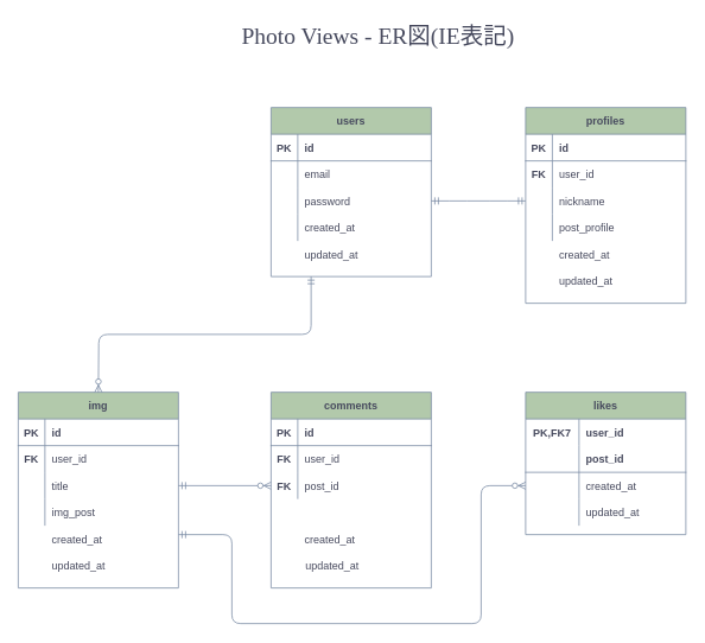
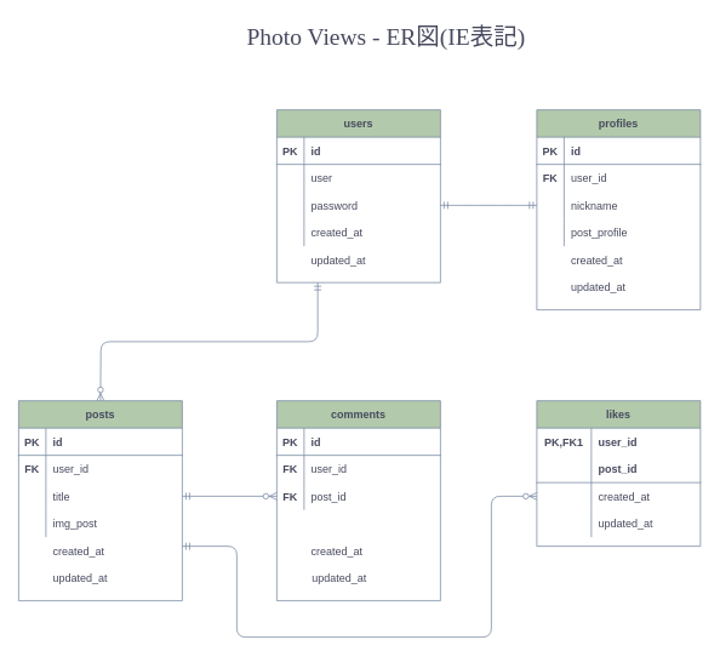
  <mxCell id="0" />
  <mxCell id="1" parent="0" />
  <mxCell id="2" value="" style="group;fontColor=#46495D;" parent="1" vertex="1" connectable="0"><mxGeometry x="590" y="120" width="180" height="230" as="geometry" /></mxCell>
  <mxCell id="3" value="profiles" style="shape=table;startSize=30;container=1;collapsible=1;childLayout=tableLayout;fixedRows=1;rowLines=0;fontStyle=1;align=center;resizeLast=1;fillColor=#B2C9AB;strokeColor=#788AA3;fontColor=#46495D;" parent="2" vertex="1"><mxGeometry width="180" height="220" as="geometry"><mxRectangle x="150" y="170" width="60" height="30" as="alternateBounds" /></mxGeometry></mxCell>
  <mxCell id="4" value="" style="shape=partialRectangle;collapsible=0;dropTarget=0;pointerEvents=0;fillColor=none;top=0;left=0;bottom=1;right=0;points=[[0,0.5],[1,0.5]];portConstraint=eastwest;strokeColor=#788AA3;fontColor=#46495D;" parent="3" vertex="1"><mxGeometry y="30" width="180" height="30" as="geometry" /></mxCell>
  <mxCell id="5" value="PK" style="shape=partialRectangle;connectable=0;fillColor=none;top=0;left=0;bottom=0;right=0;fontStyle=1;overflow=hidden;strokeColor=#788AA3;fontColor=#46495D;" parent="4" vertex="1"><mxGeometry width="30" height="30" as="geometry" /></mxCell>
  <mxCell id="6" value="id" style="shape=partialRectangle;connectable=0;fillColor=none;top=0;left=0;bottom=0;right=0;align=left;spacingLeft=6;fontStyle=1;overflow=hidden;strokeColor=#788AA3;fontColor=#46495D;" parent="4" vertex="1"><mxGeometry x="30" width="150" height="30" as="geometry" /></mxCell>
  <mxCell id="7" value="" style="shape=partialRectangle;collapsible=0;dropTarget=0;pointerEvents=0;fillColor=none;top=0;left=0;bottom=0;right=0;points=[[0,0.5],[1,0.5]];portConstraint=eastwest;strokeColor=#788AA3;fontColor=#46495D;" parent="3" vertex="1"><mxGeometry y="60" width="180" height="30" as="geometry" /></mxCell>
  <mxCell id="8" value="FK" style="shape=partialRectangle;connectable=0;fillColor=none;top=0;left=0;bottom=0;right=0;editable=1;overflow=hidden;fontStyle=1;strokeColor=#788AA3;fontColor=#46495D;" parent="7" vertex="1"><mxGeometry width="30" height="30" as="geometry" /></mxCell>
  <mxCell id="9" value="user_id" style="shape=partialRectangle;connectable=0;fillColor=none;top=0;left=0;bottom=0;right=0;align=left;spacingLeft=6;overflow=hidden;strokeColor=#788AA3;fontColor=#46495D;" parent="7" vertex="1"><mxGeometry x="30" width="150" height="30" as="geometry" /></mxCell>
  <mxCell id="10" value="" style="shape=partialRectangle;collapsible=0;dropTarget=0;pointerEvents=0;fillColor=none;top=0;left=0;bottom=0;right=0;points=[[0,0.5],[1,0.5]];portConstraint=eastwest;strokeColor=#788AA3;fontColor=#46495D;" parent="3" vertex="1"><mxGeometry y="90" width="180" height="30" as="geometry" /></mxCell>
  <mxCell id="11" value="" style="shape=partialRectangle;connectable=0;fillColor=none;top=0;left=0;bottom=0;right=0;editable=1;overflow=hidden;strokeColor=#788AA3;fontColor=#46495D;" parent="10" vertex="1"><mxGeometry width="30" height="30" as="geometry" /></mxCell>
  <mxCell id="12" value="nickname" style="shape=partialRectangle;connectable=0;fillColor=none;top=0;left=0;bottom=0;right=0;align=left;spacingLeft=6;overflow=hidden;strokeColor=#788AA3;fontColor=#46495D;" parent="10" vertex="1"><mxGeometry x="30" width="150" height="30" as="geometry" /></mxCell>
  <mxCell id="13" value="" style="shape=partialRectangle;collapsible=0;dropTarget=0;pointerEvents=0;fillColor=none;top=0;left=0;bottom=0;right=0;points=[[0,0.5],[1,0.5]];portConstraint=eastwest;strokeColor=#788AA3;fontColor=#46495D;" parent="3" vertex="1"><mxGeometry y="120" width="180" height="30" as="geometry" /></mxCell>
  <mxCell id="14" value="" style="shape=partialRectangle;connectable=0;fillColor=none;top=0;left=0;bottom=0;right=0;editable=1;overflow=hidden;strokeColor=#788AA3;fontColor=#46495D;" parent="13" vertex="1"><mxGeometry width="30" height="30" as="geometry" /></mxCell>
  <mxCell id="15" value="post_profile" style="shape=partialRectangle;connectable=0;fillColor=none;top=0;left=0;bottom=0;right=0;align=left;spacingLeft=6;overflow=hidden;strokeColor=#788AA3;fontColor=#46495D;" parent="13" vertex="1"><mxGeometry x="30" width="150" height="30" as="geometry" /></mxCell>
  <mxCell id="16" value="updated_at" style="shape=partialRectangle;connectable=0;fillColor=none;top=0;left=0;bottom=0;right=0;align=left;spacingLeft=6;overflow=hidden;strokeColor=#788AA3;fontColor=#46495D;" parent="2" vertex="1"><mxGeometry x="30" y="180" width="150" height="30" as="geometry" /></mxCell>
  <mxCell id="17" value="created_at" style="shape=partialRectangle;connectable=0;fillColor=none;top=0;left=0;bottom=0;right=0;align=left;spacingLeft=6;overflow=hidden;strokeColor=#788AA3;fontColor=#46495D;" parent="2" vertex="1"><mxGeometry x="30" y="150" width="150" height="30" as="geometry" /></mxCell>
  <mxCell id="18" value="" style="group;fontColor=#46495D;" parent="1" vertex="1" connectable="0"><mxGeometry x="304" y="120" width="180" height="190" as="geometry" /></mxCell>
  <mxCell id="19" value="users" style="shape=table;startSize=30;container=1;collapsible=1;childLayout=tableLayout;fixedRows=1;rowLines=0;fontStyle=1;align=center;resizeLast=1;fillColor=#B2C9AB;strokeColor=#788AA3;fontColor=#46495D;" parent="18" vertex="1"><mxGeometry width="180" height="190" as="geometry"><mxRectangle x="150" y="170" width="60" height="30" as="alternateBounds" /></mxGeometry></mxCell>
  <mxCell id="20" value="" style="shape=partialRectangle;collapsible=0;dropTarget=0;pointerEvents=0;fillColor=none;top=0;left=0;bottom=1;right=0;points=[[0,0.5],[1,0.5]];portConstraint=eastwest;strokeColor=#788AA3;fontColor=#46495D;" parent="19" vertex="1"><mxGeometry y="30" width="180" height="30" as="geometry" /></mxCell>
  <mxCell id="21" value="PK" style="shape=partialRectangle;connectable=0;fillColor=none;top=0;left=0;bottom=0;right=0;fontStyle=1;overflow=hidden;strokeColor=#788AA3;fontColor=#46495D;" parent="20" vertex="1"><mxGeometry width="30" height="30" as="geometry" /></mxCell>
  <mxCell id="22" value="id" style="shape=partialRectangle;connectable=0;fillColor=none;top=0;left=0;bottom=0;right=0;align=left;spacingLeft=6;fontStyle=1;overflow=hidden;strokeColor=#788AA3;fontColor=#46495D;" parent="20" vertex="1"><mxGeometry x="30" width="150" height="30" as="geometry" /></mxCell>
  <mxCell id="23" value="" style="shape=partialRectangle;collapsible=0;dropTarget=0;pointerEvents=0;fillColor=none;top=0;left=0;bottom=0;right=0;points=[[0,0.5],[1,0.5]];portConstraint=eastwest;strokeColor=#788AA3;fontColor=#46495D;" parent="19" vertex="1"><mxGeometry y="60" width="180" height="30" as="geometry" /></mxCell>
  <mxCell id="24" value="" style="shape=partialRectangle;connectable=0;fillColor=none;top=0;left=0;bottom=0;right=0;editable=1;overflow=hidden;strokeColor=#788AA3;fontColor=#46495D;" parent="23" vertex="1"><mxGeometry width="30" height="30" as="geometry" /></mxCell>
- <mxCell id="25" value="email" style="shape=partialRectangle;connectable=0;fillColor=none;top=0;left=0;bottom=0;right=0;align=left;spacingLeft=6;overflow=hidden;strokeColor=#788AA3;fontColor=#46495D;" parent="23" vertex="1"><mxGeometry x="30" width="150" height="30" as="geometry" /></mxCell>
+ <mxCell id="25" value="user" style="shape=partialRectangle;connectable=0;fillColor=none;top=0;left=0;bottom=0;right=0;align=left;spacingLeft=6;overflow=hidden;strokeColor=#788AA3;fontColor=#46495D;" parent="23" vertex="1"><mxGeometry x="30" width="150" height="30" as="geometry" /></mxCell>
  <mxCell id="26" value="" style="shape=partialRectangle;collapsible=0;dropTarget=0;pointerEvents=0;fillColor=none;top=0;left=0;bottom=0;right=0;points=[[0,0.5],[1,0.5]];portConstraint=eastwest;strokeColor=#788AA3;fontColor=#46495D;" parent="19" vertex="1"><mxGeometry y="90" width="180" height="30" as="geometry" /></mxCell>
  <mxCell id="27" value="" style="shape=partialRectangle;connectable=0;fillColor=none;top=0;left=0;bottom=0;right=0;editable=1;overflow=hidden;strokeColor=#788AA3;fontColor=#46495D;" parent="26" vertex="1"><mxGeometry width="30" height="30" as="geometry" /></mxCell>
  <mxCell id="28" value="password" style="shape=partialRectangle;connectable=0;fillColor=none;top=0;left=0;bottom=0;right=0;align=left;spacingLeft=6;overflow=hidden;strokeColor=#788AA3;fontColor=#46495D;" parent="26" vertex="1"><mxGeometry x="30" width="150" height="30" as="geometry" /></mxCell>
  <mxCell id="29" value="" style="shape=partialRectangle;collapsible=0;dropTarget=0;pointerEvents=0;fillColor=none;top=0;left=0;bottom=0;right=0;points=[[0,0.5],[1,0.5]];portConstraint=eastwest;strokeColor=#788AA3;fontColor=#46495D;" parent="19" vertex="1"><mxGeometry y="120" width="180" height="30" as="geometry" /></mxCell>
  <mxCell id="30" value="" style="shape=partialRectangle;connectable=0;fillColor=none;top=0;left=0;bottom=0;right=0;editable=1;overflow=hidden;strokeColor=#788AA3;fontColor=#46495D;" parent="29" vertex="1"><mxGeometry width="30" height="30" as="geometry" /></mxCell>
  <mxCell id="31" value="created_at" style="shape=partialRectangle;connectable=0;fillColor=none;top=0;left=0;bottom=0;right=0;align=left;spacingLeft=6;overflow=hidden;strokeColor=#788AA3;fontColor=#46495D;" parent="29" vertex="1"><mxGeometry x="30" width="150" height="30" as="geometry" /></mxCell>
  <mxCell id="32" value="updated_at" style="shape=partialRectangle;connectable=0;fillColor=none;top=0;left=0;bottom=0;right=0;align=left;spacingLeft=6;overflow=hidden;strokeColor=#788AA3;fontColor=#46495D;" parent="18" vertex="1"><mxGeometry x="30" y="150" width="150" height="30" as="geometry" /></mxCell>
  <mxCell id="33" value="" style="group;fontColor=#46495D;" parent="1" vertex="1" connectable="0"><mxGeometry x="320" y="430" width="180" height="230" as="geometry" /></mxCell>
  <mxCell id="34" value="" style="group;fontColor=#46495D;" parent="33" vertex="1" connectable="0"><mxGeometry x="-16" y="-40" width="181" height="220" as="geometry" /></mxCell>
  <mxCell id="35" value="comments" style="shape=table;startSize=30;container=1;collapsible=1;childLayout=tableLayout;fixedRows=1;rowLines=0;fontStyle=1;align=center;resizeLast=1;fillColor=#B2C9AB;strokeColor=#788AA3;fontColor=#46495D;" parent="34" vertex="1"><mxGeometry y="50" width="180" height="220" as="geometry"><mxRectangle x="150" y="170" width="60" height="30" as="alternateBounds" /></mxGeometry></mxCell>
  <mxCell id="36" value="" style="shape=partialRectangle;collapsible=0;dropTarget=0;pointerEvents=0;fillColor=none;top=0;left=0;bottom=1;right=0;points=[[0,0.5],[1,0.5]];portConstraint=eastwest;strokeColor=#788AA3;fontColor=#46495D;" parent="35" vertex="1"><mxGeometry y="30" width="180" height="30" as="geometry" /></mxCell>
  <mxCell id="37" value="PK" style="shape=partialRectangle;connectable=0;fillColor=none;top=0;left=0;bottom=0;right=0;fontStyle=1;overflow=hidden;strokeColor=#788AA3;fontColor=#46495D;" parent="36" vertex="1"><mxGeometry width="30" height="30" as="geometry" /></mxCell>
  <mxCell id="38" value="id" style="shape=partialRectangle;connectable=0;fillColor=none;top=0;left=0;bottom=0;right=0;align=left;spacingLeft=6;fontStyle=1;overflow=hidden;strokeColor=#788AA3;fontColor=#46495D;" parent="36" vertex="1"><mxGeometry x="30" width="150" height="30" as="geometry" /></mxCell>
  <mxCell id="39" value="" style="shape=partialRectangle;collapsible=0;dropTarget=0;pointerEvents=0;fillColor=none;top=0;left=0;bottom=0;right=0;points=[[0,0.5],[1,0.5]];portConstraint=eastwest;strokeColor=#788AA3;fontColor=#46495D;" parent="35" vertex="1"><mxGeometry y="60" width="180" height="30" as="geometry" /></mxCell>
  <mxCell id="40" value="FK" style="shape=partialRectangle;connectable=0;fillColor=none;top=0;left=0;bottom=0;right=0;editable=1;overflow=hidden;fontStyle=1;strokeColor=#788AA3;fontColor=#46495D;" parent="39" vertex="1"><mxGeometry width="30" height="30" as="geometry" /></mxCell>
  <mxCell id="41" value="user_id" style="shape=partialRectangle;connectable=0;fillColor=none;top=0;left=0;bottom=0;right=0;align=left;spacingLeft=6;overflow=hidden;strokeColor=#788AA3;fontColor=#46495D;" parent="39" vertex="1"><mxGeometry x="30" width="150" height="30" as="geometry" /></mxCell>
  <mxCell id="42" value="" style="shape=partialRectangle;collapsible=0;dropTarget=0;pointerEvents=0;fillColor=none;top=0;left=0;bottom=0;right=0;points=[[0,0.5],[1,0.5]];portConstraint=eastwest;strokeColor=#788AA3;fontColor=#46495D;" parent="35" vertex="1"><mxGeometry y="90" width="180" height="30" as="geometry" /></mxCell>
  <mxCell id="43" value="FK" style="shape=partialRectangle;connectable=0;fillColor=none;top=0;left=0;bottom=0;right=0;editable=1;overflow=hidden;fontStyle=1;strokeColor=#788AA3;fontColor=#46495D;" parent="42" vertex="1"><mxGeometry width="30" height="30" as="geometry" /></mxCell>
  <mxCell id="44" value="post_id" style="shape=partialRectangle;connectable=0;fillColor=none;top=0;left=0;bottom=0;right=0;align=left;spacingLeft=6;overflow=hidden;strokeColor=#788AA3;fontColor=#46495D;" parent="42" vertex="1"><mxGeometry x="30" width="150" height="30" as="geometry" /></mxCell>
  <mxCell id="45" value="" style="shape=partialRectangle;collapsible=0;dropTarget=0;pointerEvents=0;fillColor=none;top=0;left=0;bottom=0;right=0;points=[[0,0.5],[1,0.5]];portConstraint=eastwest;strokeColor=#788AA3;fontColor=#46495D;" parent="35" vertex="1"><mxGeometry y="120" width="180" height="30" as="geometry" /></mxCell>
  <mxCell id="46" value="" style="shape=partialRectangle;connectable=0;fillColor=none;top=0;left=0;bottom=0;right=0;editable=1;overflow=hidden;strokeColor=#788AA3;fontColor=#46495D;" parent="45" vertex="1"><mxGeometry width="30" height="30" as="geometry" /></mxCell>
  <mxCell id="47" value="created_at" style="shape=partialRectangle;connectable=0;fillColor=none;top=0;left=0;bottom=0;right=0;align=left;spacingLeft=6;overflow=hidden;strokeColor=#788AA3;fontColor=#46495D;" parent="34" vertex="1"><mxGeometry x="30" y="200" width="150" height="30" as="geometry" /></mxCell>
  <mxCell id="48" value="updated_at" style="shape=partialRectangle;connectable=0;fillColor=none;top=0;left=0;bottom=0;right=0;align=left;spacingLeft=6;overflow=hidden;strokeColor=#788AA3;fontColor=#46495D;" parent="33" vertex="1"><mxGeometry x="15" y="190" width="150" height="30" as="geometry" /></mxCell>
  <mxCell id="49" value="" style="group;fontColor=#46495D;" parent="1" vertex="1" connectable="0"><mxGeometry x="20" y="440" width="250" height="230" as="geometry" /></mxCell>
  <mxCell id="50" value="" style="group;fontColor=#46495D;" parent="49" vertex="1" connectable="0"><mxGeometry width="180" height="220" as="geometry" /></mxCell>
- <mxCell id="51" value="img" style="shape=table;startSize=30;container=1;collapsible=1;childLayout=tableLayout;fixedRows=1;rowLines=0;fontStyle=1;align=center;resizeLast=1;fillColor=#B2C9AB;strokeColor=#788AA3;fontColor=#46495D;" parent="50" vertex="1"><mxGeometry width="180" height="220" as="geometry"><mxRectangle x="150" y="170" width="60" height="30" as="alternateBounds" /></mxGeometry></mxCell>
+ <mxCell id="51" value="posts" style="shape=table;startSize=30;container=1;collapsible=1;childLayout=tableLayout;fixedRows=1;rowLines=0;fontStyle=1;align=center;resizeLast=1;fillColor=#B2C9AB;strokeColor=#788AA3;fontColor=#46495D;" parent="50" vertex="1"><mxGeometry width="180" height="220" as="geometry"><mxRectangle x="150" y="170" width="60" height="30" as="alternateBounds" /></mxGeometry></mxCell>
  <mxCell id="52" value="" style="shape=partialRectangle;collapsible=0;dropTarget=0;pointerEvents=0;fillColor=none;top=0;left=0;bottom=1;right=0;points=[[0,0.5],[1,0.5]];portConstraint=eastwest;strokeColor=#788AA3;fontColor=#46495D;" parent="51" vertex="1"><mxGeometry y="30" width="180" height="30" as="geometry" /></mxCell>
  <mxCell id="53" value="PK" style="shape=partialRectangle;connectable=0;fillColor=none;top=0;left=0;bottom=0;right=0;fontStyle=1;overflow=hidden;strokeColor=#788AA3;fontColor=#46495D;" parent="52" vertex="1"><mxGeometry width="30" height="30" as="geometry" /></mxCell>
  <mxCell id="54" value="id" style="shape=partialRectangle;connectable=0;fillColor=none;top=0;left=0;bottom=0;right=0;align=left;spacingLeft=6;fontStyle=1;overflow=hidden;strokeColor=#788AA3;fontColor=#46495D;" parent="52" vertex="1"><mxGeometry x="30" width="150" height="30" as="geometry" /></mxCell>
  <mxCell id="55" value="" style="shape=partialRectangle;collapsible=0;dropTarget=0;pointerEvents=0;fillColor=none;top=0;left=0;bottom=0;right=0;points=[[0,0.5],[1,0.5]];portConstraint=eastwest;strokeColor=#788AA3;fontColor=#46495D;" parent="51" vertex="1"><mxGeometry y="60" width="180" height="30" as="geometry" /></mxCell>
  <mxCell id="56" value="FK" style="shape=partialRectangle;connectable=0;fillColor=none;top=0;left=0;bottom=0;right=0;editable=1;overflow=hidden;fontStyle=1;strokeColor=#788AA3;fontColor=#46495D;" parent="55" vertex="1"><mxGeometry width="30" height="30" as="geometry" /></mxCell>
  <mxCell id="57" value="user_id" style="shape=partialRectangle;connectable=0;fillColor=none;top=0;left=0;bottom=0;right=0;align=left;spacingLeft=6;overflow=hidden;strokeColor=#788AA3;fontColor=#46495D;" parent="55" vertex="1"><mxGeometry x="30" width="150" height="30" as="geometry" /></mxCell>
  <mxCell id="58" value="" style="shape=partialRectangle;collapsible=0;dropTarget=0;pointerEvents=0;fillColor=none;top=0;left=0;bottom=0;right=0;points=[[0,0.5],[1,0.5]];portConstraint=eastwest;strokeColor=#788AA3;fontColor=#46495D;" parent="51" vertex="1"><mxGeometry y="90" width="180" height="30" as="geometry" /></mxCell>
  <mxCell id="59" value="" style="shape=partialRectangle;connectable=0;fillColor=none;top=0;left=0;bottom=0;right=0;editable=1;overflow=hidden;fontStyle=1;strokeColor=#788AA3;fontColor=#46495D;" parent="58" vertex="1"><mxGeometry width="30" height="30" as="geometry" /></mxCell>
  <mxCell id="60" value="title" style="shape=partialRectangle;connectable=0;fillColor=none;top=0;left=0;bottom=0;right=0;align=left;spacingLeft=6;overflow=hidden;strokeColor=#788AA3;fontColor=#46495D;" parent="58" vertex="1"><mxGeometry x="30" width="150" height="30" as="geometry" /></mxCell>
  <mxCell id="61" value="" style="shape=partialRectangle;collapsible=0;dropTarget=0;pointerEvents=0;fillColor=none;top=0;left=0;bottom=0;right=0;points=[[0,0.5],[1,0.5]];portConstraint=eastwest;strokeColor=#788AA3;fontColor=#46495D;" parent="51" vertex="1"><mxGeometry y="120" width="180" height="30" as="geometry" /></mxCell>
  <mxCell id="62" value="" style="shape=partialRectangle;connectable=0;fillColor=none;top=0;left=0;bottom=0;right=0;editable=1;overflow=hidden;strokeColor=#788AA3;fontColor=#46495D;" parent="61" vertex="1"><mxGeometry width="30" height="30" as="geometry" /></mxCell>
  <mxCell id="63" value="img_post" style="shape=partialRectangle;connectable=0;fillColor=none;top=0;left=0;bottom=0;right=0;align=left;spacingLeft=6;overflow=hidden;strokeColor=#788AA3;fontColor=#46495D;" parent="61" vertex="1"><mxGeometry x="30" width="150" height="30" as="geometry" /></mxCell>
  <mxCell id="64" value="updated_at" style="shape=partialRectangle;connectable=0;fillColor=none;top=0;left=0;bottom=0;right=0;align=left;spacingLeft=6;overflow=hidden;strokeColor=#788AA3;fontColor=#46495D;" parent="50" vertex="1"><mxGeometry x="30" y="180" width="150" height="30" as="geometry" /></mxCell>
  <mxCell id="65" value="created_at" style="shape=partialRectangle;connectable=0;fillColor=none;top=0;left=0;bottom=0;right=0;align=left;spacingLeft=6;overflow=hidden;strokeColor=#788AA3;fontColor=#46495D;" parent="50" vertex="1"><mxGeometry x="30" y="150" width="150" height="30" as="geometry" /></mxCell>
  <mxCell id="66" value="likes" style="shape=table;startSize=30;container=1;collapsible=1;childLayout=tableLayout;fixedRows=1;rowLines=0;fontStyle=1;align=center;resizeLast=1;fillColor=#B2C9AB;strokeColor=#788AA3;fontColor=#46495D;" parent="1" vertex="1"><mxGeometry x="590" y="440" width="180" height="160" as="geometry" /></mxCell>
  <mxCell id="67" value="" style="shape=partialRectangle;collapsible=0;dropTarget=0;pointerEvents=0;fillColor=none;top=0;left=0;bottom=0;right=0;points=[[0,0.5],[1,0.5]];portConstraint=eastwest;strokeColor=#788AA3;fontColor=#46495D;" parent="66" vertex="1"><mxGeometry y="30" width="180" height="30" as="geometry" /></mxCell>
- <mxCell id="68" value="PK,FK7" style="shape=partialRectangle;connectable=0;fillColor=none;top=0;left=0;bottom=0;right=0;fontStyle=1;overflow=hidden;strokeColor=#788AA3;fontColor=#46495D;" parent="67" vertex="1"><mxGeometry width="60" height="30" as="geometry" /></mxCell>
+ <mxCell id="68" value="PK,FK1" style="shape=partialRectangle;connectable=0;fillColor=none;top=0;left=0;bottom=0;right=0;fontStyle=1;overflow=hidden;strokeColor=#788AA3;fontColor=#46495D;" parent="67" vertex="1"><mxGeometry width="60" height="30" as="geometry" /></mxCell>
  <mxCell id="69" value="user_id" style="shape=partialRectangle;connectable=0;fillColor=none;top=0;left=0;bottom=0;right=0;align=left;spacingLeft=6;fontStyle=1;overflow=hidden;strokeColor=#788AA3;fontColor=#46495D;" parent="67" vertex="1"><mxGeometry x="60" width="120" height="30" as="geometry" /></mxCell>
  <mxCell id="70" value="" style="shape=partialRectangle;collapsible=0;dropTarget=0;pointerEvents=0;fillColor=none;top=0;left=0;bottom=1;right=0;points=[[0,0.5],[1,0.5]];portConstraint=eastwest;strokeColor=#788AA3;fontColor=#46495D;" parent="66" vertex="1"><mxGeometry y="60" width="180" height="30" as="geometry" /></mxCell>
  <mxCell id="71" value="post_id" style="shape=partialRectangle;connectable=0;fillColor=none;top=0;left=0;bottom=0;right=0;align=left;spacingLeft=6;fontStyle=1;overflow=hidden;strokeColor=#788AA3;fontColor=#46495D;" parent="70" vertex="1"><mxGeometry x="60" width="120" height="30" as="geometry" /></mxCell>
  <mxCell id="72" value="" style="shape=partialRectangle;collapsible=0;dropTarget=0;pointerEvents=0;fillColor=none;top=0;left=0;bottom=0;right=0;points=[[0,0.5],[1,0.5]];portConstraint=eastwest;strokeColor=#788AA3;fontColor=#46495D;" parent="66" vertex="1"><mxGeometry y="90" width="180" height="30" as="geometry" /></mxCell>
  <mxCell id="73" value="" style="shape=partialRectangle;connectable=0;fillColor=none;top=0;left=0;bottom=0;right=0;editable=1;overflow=hidden;strokeColor=#788AA3;fontColor=#46495D;" parent="72" vertex="1"><mxGeometry width="60" height="30" as="geometry" /></mxCell>
  <mxCell id="74" value="created_at" style="shape=partialRectangle;connectable=0;fillColor=none;top=0;left=0;bottom=0;right=0;align=left;spacingLeft=6;overflow=hidden;strokeColor=#788AA3;fontColor=#46495D;" parent="72" vertex="1"><mxGeometry x="60" width="120" height="30" as="geometry" /></mxCell>
  <mxCell id="75" value="" style="shape=partialRectangle;collapsible=0;dropTarget=0;pointerEvents=0;fillColor=none;top=0;left=0;bottom=0;right=0;points=[[0,0.5],[1,0.5]];portConstraint=eastwest;strokeColor=#788AA3;fontColor=#46495D;" parent="66" vertex="1"><mxGeometry y="120" width="180" height="30" as="geometry" /></mxCell>
  <mxCell id="76" value="" style="shape=partialRectangle;connectable=0;fillColor=none;top=0;left=0;bottom=0;right=0;editable=1;overflow=hidden;strokeColor=#788AA3;fontColor=#46495D;" parent="75" vertex="1"><mxGeometry width="60" height="30" as="geometry" /></mxCell>
  <mxCell id="77" value="updated_at" style="shape=partialRectangle;connectable=0;fillColor=none;top=0;left=0;bottom=0;right=0;align=left;spacingLeft=6;overflow=hidden;strokeColor=#788AA3;fontColor=#46495D;" parent="75" vertex="1"><mxGeometry x="60" width="120" height="30" as="geometry" /></mxCell>
  <mxCell id="78" value="Photo Views - ER図(IE表記)" style="text;html=1;align=center;verticalAlign=middle;resizable=0;points=[];autosize=1;fontSize=26;fontFamily=Verdana;fontColor=#46495D;" parent="1" vertex="1"><mxGeometry x="239" y="20" width="370" height="40" as="geometry" /></mxCell>
  <mxCell id="79" value="" style="edgeStyle=entityRelationEdgeStyle;fontSize=12;html=1;endArrow=ERmandOne;startArrow=ERmandOne;entryX=0;entryY=0.5;entryDx=0;entryDy=0;strokeColor=#788AA3;fontColor=#46495D;" parent="1" source="26" target="10" edge="1"><mxGeometry width="100" height="100" relative="1" as="geometry"><mxPoint x="480" y="360" as="sourcePoint" /><mxPoint x="580" y="260" as="targetPoint" /></mxGeometry></mxCell>
  <mxCell id="80" value="" style="edgeStyle=orthogonalEdgeStyle;fontSize=12;html=1;endArrow=ERzeroToMany;startArrow=ERmandOne;exitX=0.25;exitY=1;exitDx=0;exitDy=0;strokeColor=#788AA3;fontColor=#46495D;" parent="1" source="19" edge="1"><mxGeometry width="100" height="100" relative="1" as="geometry"><mxPoint x="310" y="330" as="sourcePoint" /><mxPoint x="110" y="440" as="targetPoint" /></mxGeometry></mxCell>
  <mxCell id="81" value="" style="fontSize=12;html=1;endArrow=ERzeroToMany;startArrow=ERmandOne;exitX=1;exitY=0.5;exitDx=0;exitDy=0;edgeStyle=orthogonalEdgeStyle;entryX=0;entryY=0.5;entryDx=0;entryDy=0;strokeColor=#788AA3;fontColor=#46495D;" parent="1" source="58" target="42" edge="1"><mxGeometry width="100" height="100" relative="1" as="geometry"><mxPoint x="250" y="700" as="sourcePoint" /><mxPoint x="491" y="830" as="targetPoint" /></mxGeometry></mxCell>
  <mxCell id="82" value="" style="fontSize=12;html=1;endArrow=ERzeroToMany;startArrow=ERmandOne;edgeStyle=orthogonalEdgeStyle;entryX=0;entryY=0.5;entryDx=0;entryDy=0;strokeColor=#788AA3;fontColor=#46495D;" parent="1" target="72" edge="1"><mxGeometry width="100" height="100" relative="1" as="geometry"><mxPoint x="200" y="600" as="sourcePoint" /><mxPoint x="700" y="460" as="targetPoint" /><Array as="points"><mxPoint x="260" y="600" /><mxPoint x="260" y="700" /><mxPoint x="540" y="700" /><mxPoint x="540" y="545" /></Array></mxGeometry></mxCell>
